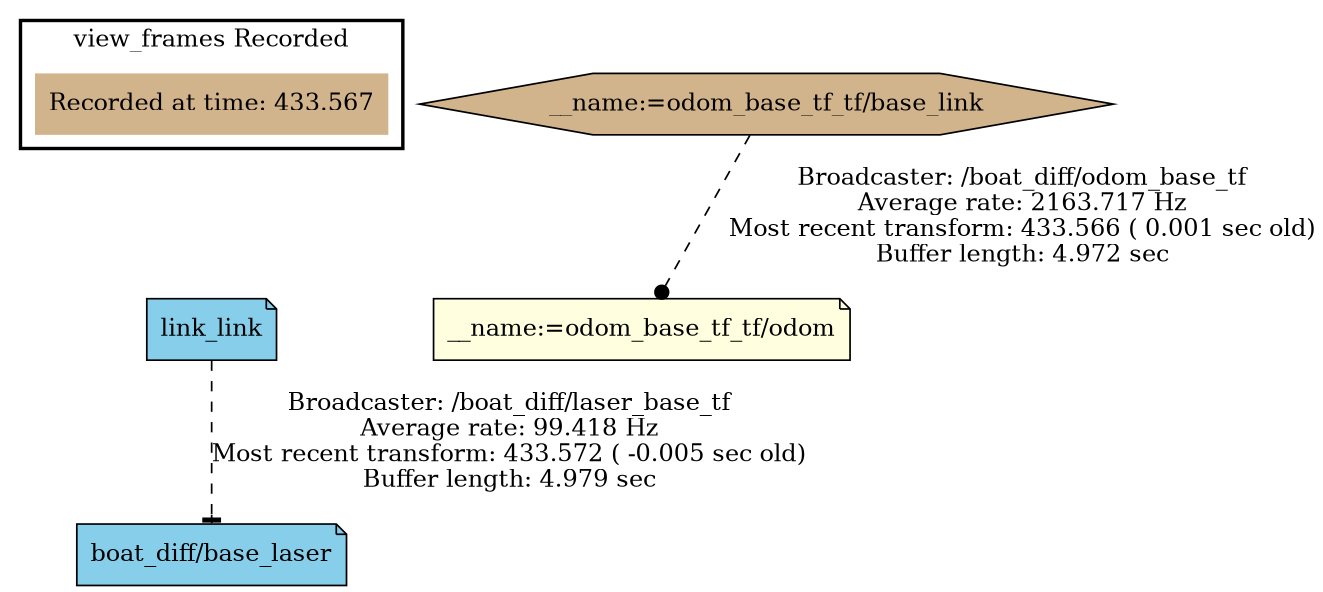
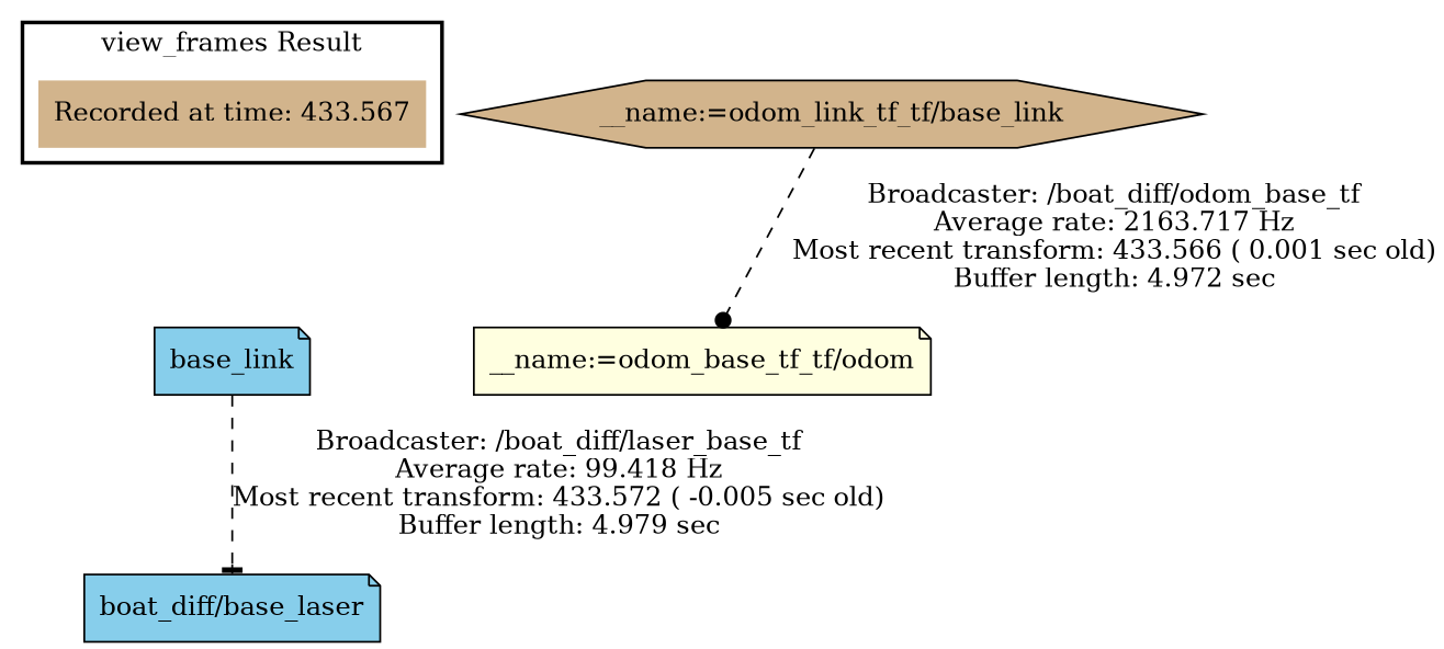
  digraph {
    node [fillcolor=tan shape=note style=filled]
    edge [style=invis]
    "Recorded at time: 433.567" [shape=plaintext]
-   base_link [fillcolor=skyblue label=link_link]
+   base_link [fillcolor=skyblue]
    "__name:=odom_base_tf_tf/odom" [fillcolor=lightyellow]
    "boat_diff/base_laser" [fillcolor=skyblue]
-   "__name:=odom_base_tf_tf/base_link" [shape=hexagon]
+   "__name:=odom_base_tf_tf/base_link" [shape=hexagon label="__name:=odom_link_tf_tf/base_link"]
    subgraph cluster_1 {
      color=black
-     label="view_frames Recorded"
+     label="view_frames Result"
      style=bold
      "Recorded at time: 433.567"
    }
    "Recorded at time: 433.567" -> base_link
    "Recorded at time: 433.567" -> "__name:=odom_base_tf_tf/odom"
    base_link -> "boat_diff/base_laser" [arrowhead=tee label="Broadcaster: /boat_diff/laser_base_tf\nAverage rate: 99.418 Hz\nMost recent transform: 433.572 ( -0.005 sec old)\nBuffer length: 4.979 sec\n" style=dashed]
    "__name:=odom_base_tf_tf/base_link" -> "__name:=odom_base_tf_tf/odom" [arrowhead=dot label="Broadcaster: /boat_diff/odom_base_tf\nAverage rate: 2163.717 Hz\nMost recent transform: 433.566 ( 0.001 sec old)\nBuffer length: 4.972 sec\n" style=dashed]
  }
